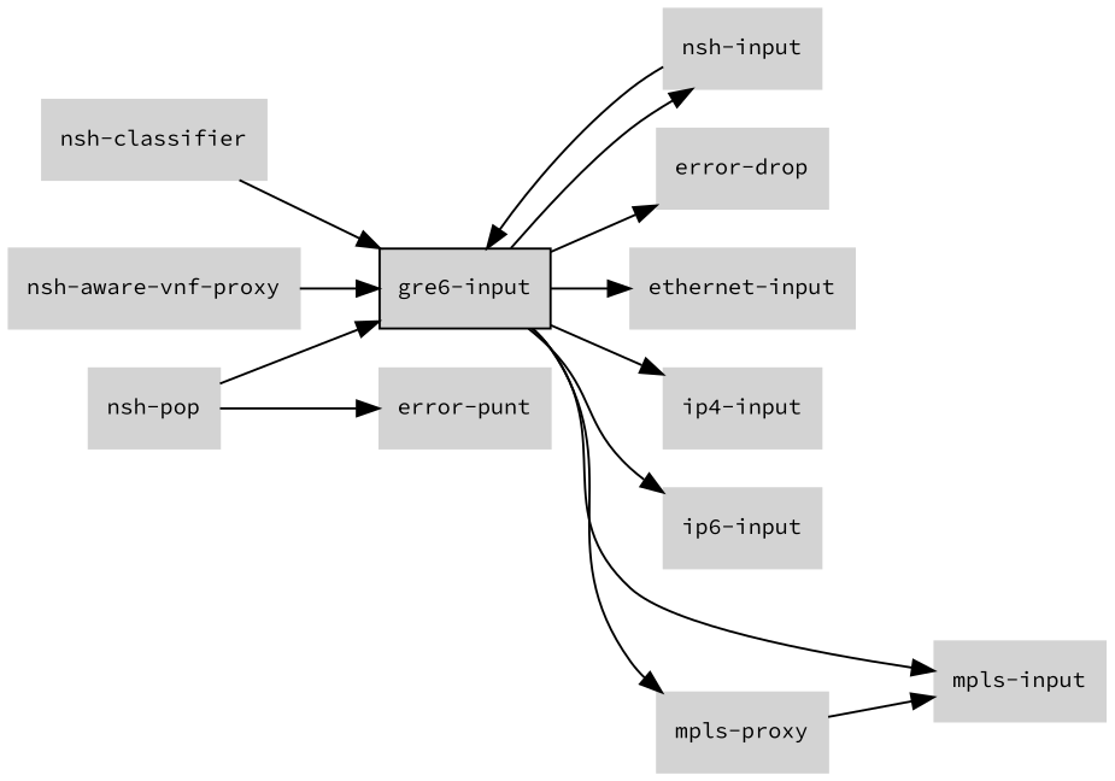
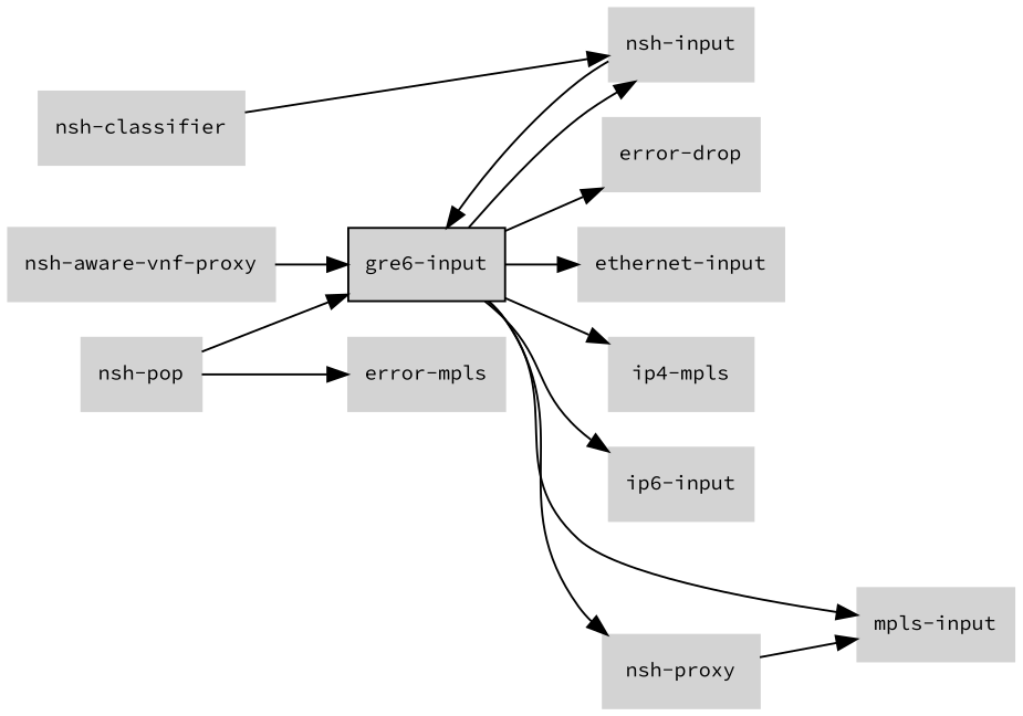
  digraph {
    fontname="Source Code Pro"
    rankdir=LR
    node [color=lightgray fillcolor=lightgray fontcolor=black fontname="Source Code Pro" fontsize=10 shape=box style=filled]
    edge [fontname="Source Code Pro" fontsize=8]
    "gre6-input" [color=black]
    "error-drop"
    "ethernet-input"
-   "ip4-input"
+   "ip4-input" [label="ip4-mpls"]
    "ip6-input"
    "mpls-input"
    "nsh-input"
-   "nsh-proxy" [label="mpls-proxy"]
+   "nsh-proxy"
    "nsh-aware-vnf-proxy"
    "nsh-classifier"
    "nsh-pop"
-   "error-punt"
+   "error-punt" [label="error-mpls"]
    "gre6-input" -> "error-drop"
    "gre6-input" -> "ethernet-input"
    "gre6-input" -> "ip4-input"
    "gre6-input" -> "ip6-input"
    "gre6-input" -> "mpls-input"
    "gre6-input" -> "nsh-input"
    "gre6-input" -> "nsh-proxy"
    "nsh-input" -> "gre6-input"
    "nsh-proxy" -> "mpls-input"
    "nsh-aware-vnf-proxy" -> "gre6-input"
-   "nsh-classifier" -> "gre6-input"
+   "nsh-classifier" -> "nsh-input"
    "nsh-pop" -> "gre6-input"
    "nsh-pop" -> "error-punt"
  }
